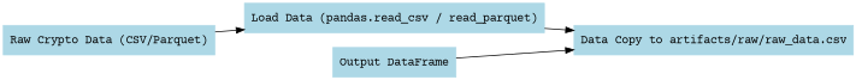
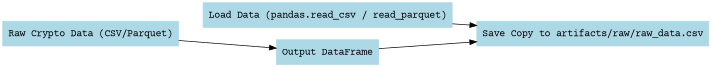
  digraph {
    fontname="Courier Prime"
    rankdir=LR
    node [color=lightblue fontname="Courier Prime" shape=box style=filled]
    edge [fontname="Courier Prime"]
    n1 [label="Raw Crypto Data (CSV/Parquet)"]
    n2 [label="Load Data (pandas.read_csv / read_parquet)"]
-   n3 [label="Data Copy to artifacts/raw/raw_data.csv"]
+   n3 [label="Save Copy to artifacts/raw/raw_data.csv"]
    n4 [label="Output DataFrame"]
-   n1 -> n2
+   n1 -> n4
    n2 -> n3
    n4 -> n3
  }
